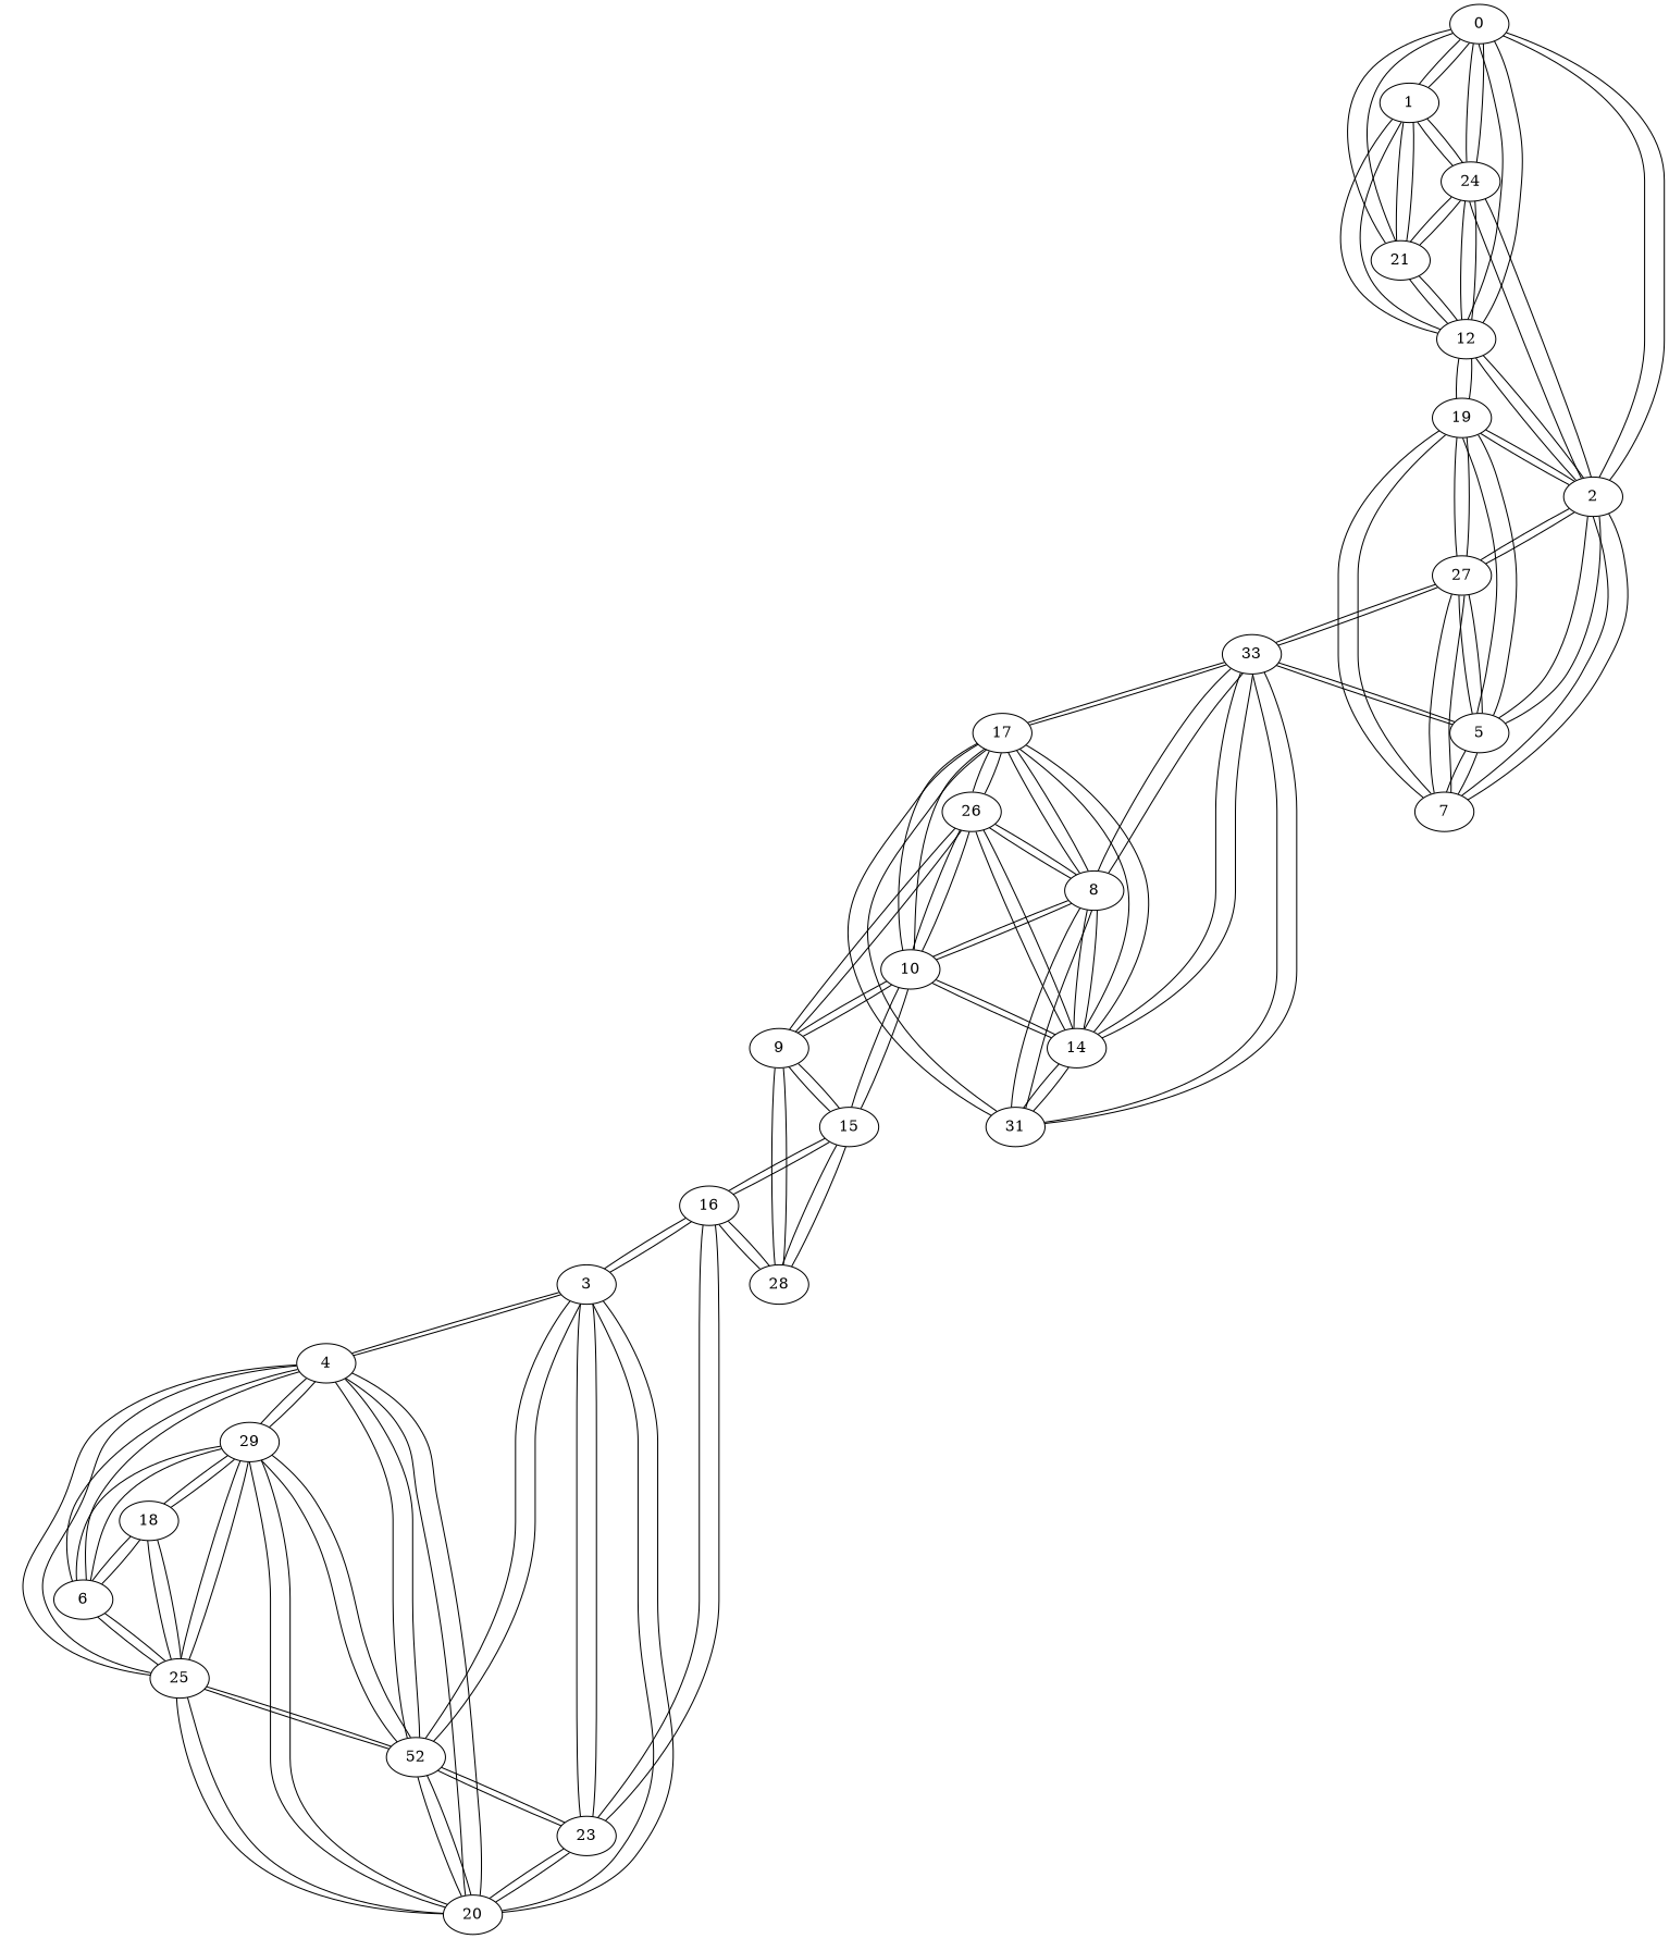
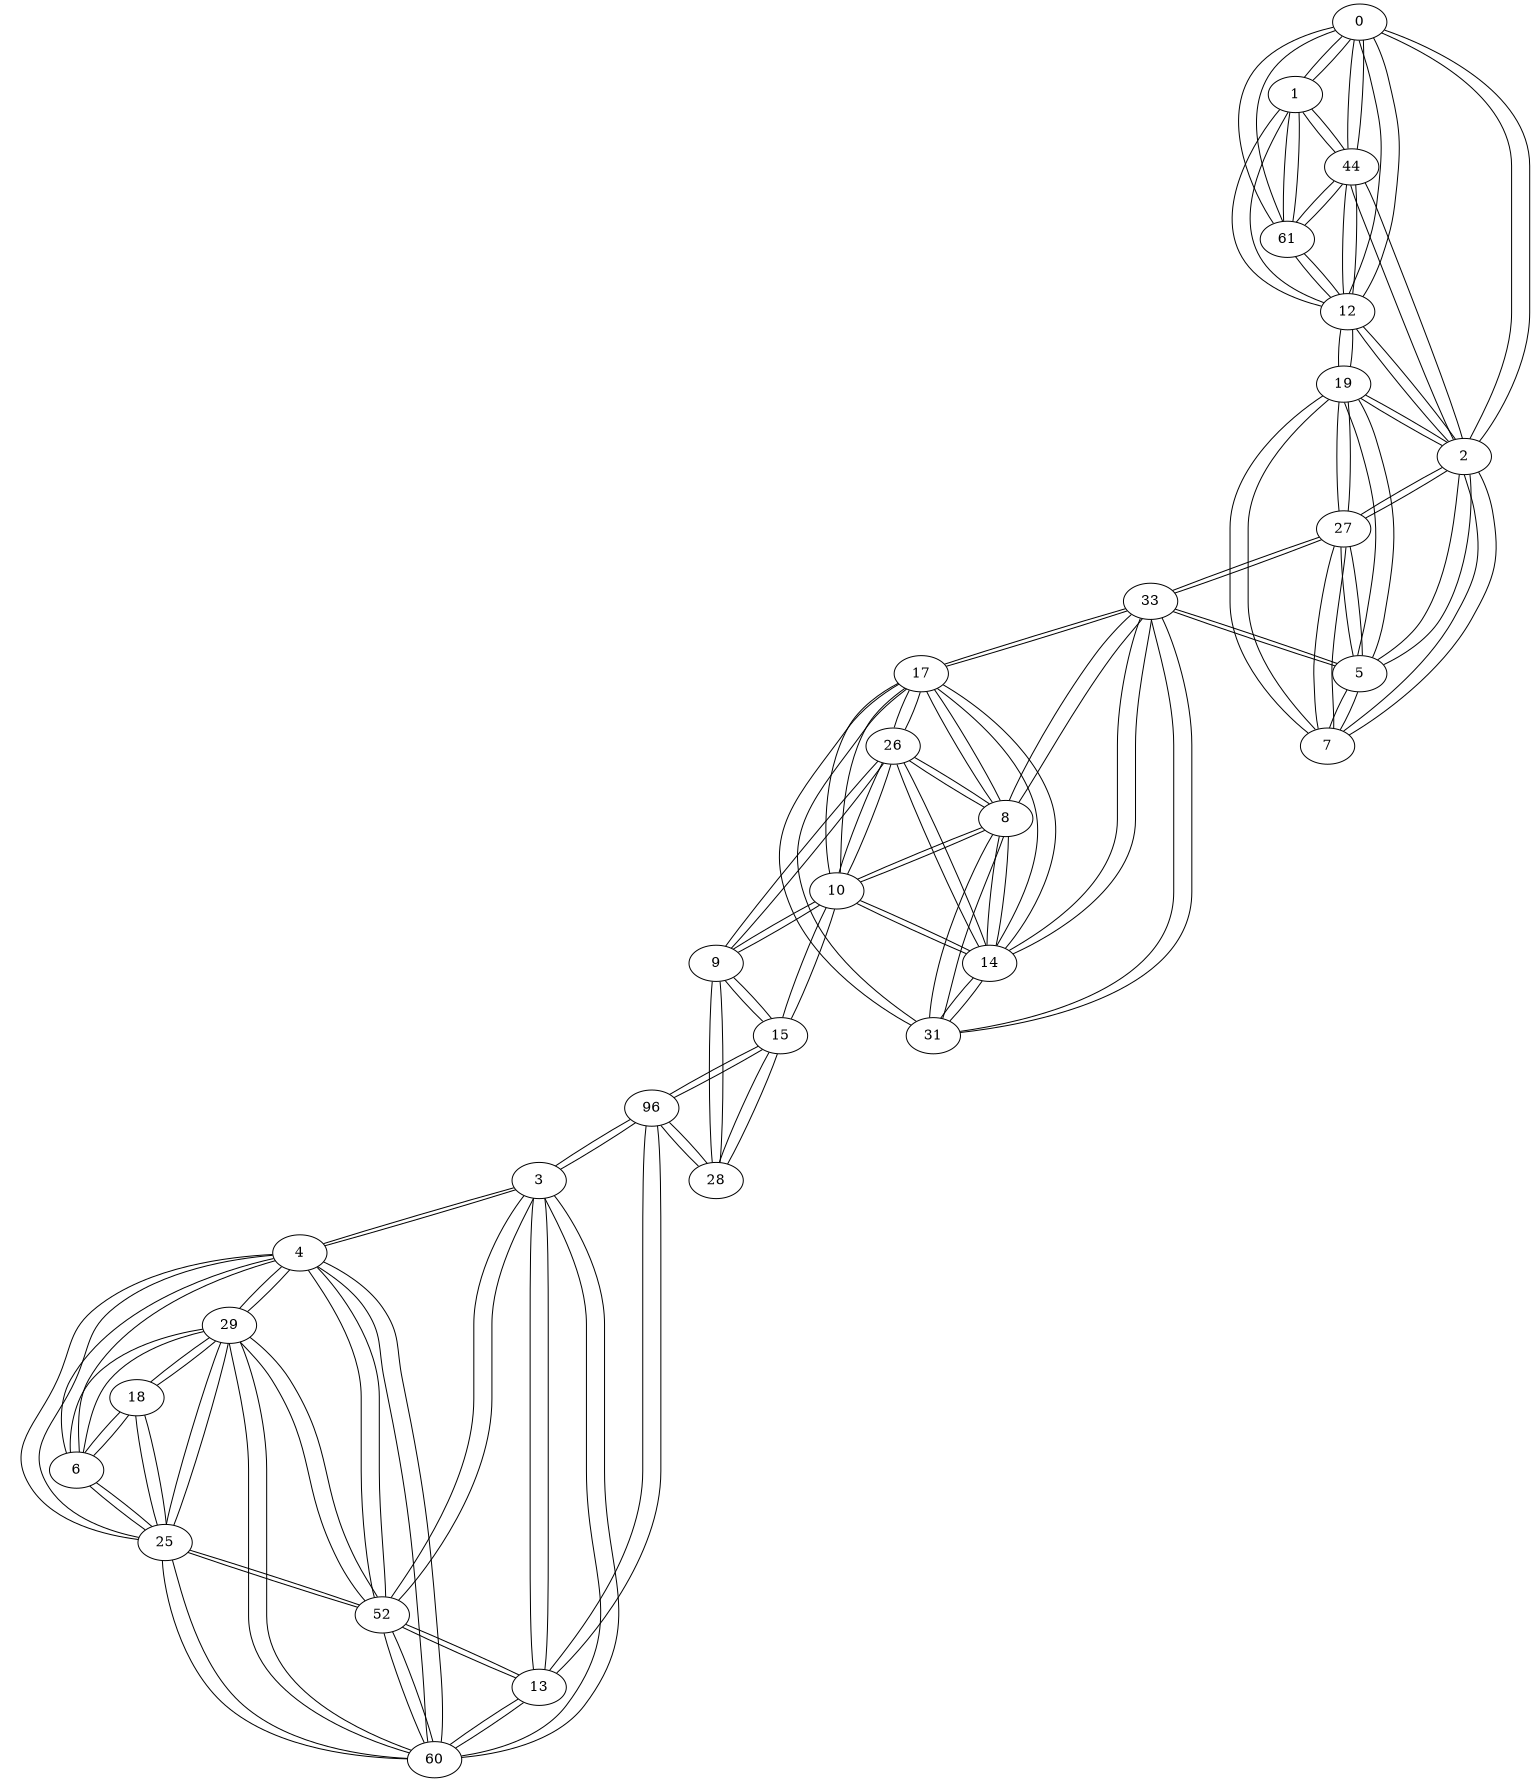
  graph {
    0
    1
    2
    12
-   21
-   24
+   21 [label=61]
+   24 [label=44]
    5
    7
    19
    27
    n11 [label=33]
    8
    n13 [label=31]
    14
    17
    3
    4
-   16
-   20
+   16 [label=96]
+   20 [label=60]
    n20 [label=52]
-   23
+   23 [label=13]
    6
    25
    29
    15
    28
    18
    10
    9
    26
    0 -- 1
    0 -- 2
    0 -- 12
    0 -- 21
    0 -- 24
    1 -- 0
    1 -- 12
    1 -- 21
    1 -- 24
    2 -- 0
    2 -- 12
    2 -- 24
    2 -- 5
    2 -- 7
    2 -- 19
    2 -- 27
    12 -- 0
    12 -- 1
    12 -- 2
    12 -- 21
    12 -- 24
    12 -- 19
    21 -- 0
    21 -- 1
    21 -- 12
    21 -- 24
    24 -- 0
    24 -- 1
    24 -- 2
    24 -- 12
    24 -- 21
    5 -- 2
    5 -- 7
    5 -- 19
    5 -- 27
    5 -- n11
    7 -- 2
    7 -- 5
    7 -- 19
    7 -- 27
    19 -- 2
    19 -- 12
    19 -- 5
    19 -- 7
    19 -- 27
    27 -- 2
    27 -- 5
    27 -- 7
    27 -- 19
    27 -- n11
    n11 -- 5
    n11 -- 27
    n11 -- 8
    n11 -- n13
    n11 -- 14
    n11 -- 17
    8 -- n11
    8 -- n13
    8 -- 14
    8 -- 17
    8 -- 10
    8 -- 26
    n13 -- n11
    n13 -- 8
    n13 -- 14
    n13 -- 17
    14 -- n11
    14 -- 8
    14 -- n13
    14 -- 17
    14 -- 10
    14 -- 26
    17 -- n11
    17 -- 8
    17 -- n13
    17 -- 14
    17 -- 10
    17 -- 26
    3 -- 4
    3 -- 16
    3 -- 20
    3 -- n20
    3 -- 23
    4 -- 3
    4 -- 20
    4 -- n20
    4 -- 6
    4 -- 25
    4 -- 29
    16 -- 3
    16 -- 23
    16 -- 15
    16 -- 28
    20 -- 3
    20 -- 4
    20 -- n20
    20 -- 23
    20 -- 25
    20 -- 29
    n20 -- 3
    n20 -- 4
    n20 -- 20
    n20 -- 23
    n20 -- 25
    n20 -- 29
    23 -- 3
    23 -- 16
    23 -- 20
    23 -- n20
    6 -- 4
    6 -- 25
    6 -- 29
    6 -- 18
    25 -- 4
    25 -- 20
    25 -- n20
    25 -- 6
    25 -- 29
    25 -- 18
    29 -- 4
    29 -- 20
    29 -- n20
    29 -- 6
    29 -- 25
    29 -- 18
    15 -- 16
    15 -- 28
    15 -- 10
    15 -- 9
    28 -- 16
    28 -- 15
    28 -- 9
    18 -- 6
    18 -- 25
    18 -- 29
    10 -- 8
    10 -- 14
    10 -- 17
    10 -- 15
    10 -- 9
    10 -- 26
    9 -- 15
    9 -- 28
    9 -- 10
    9 -- 26
    26 -- 8
    26 -- 14
    26 -- 17
    26 -- 10
    26 -- 9
  }
